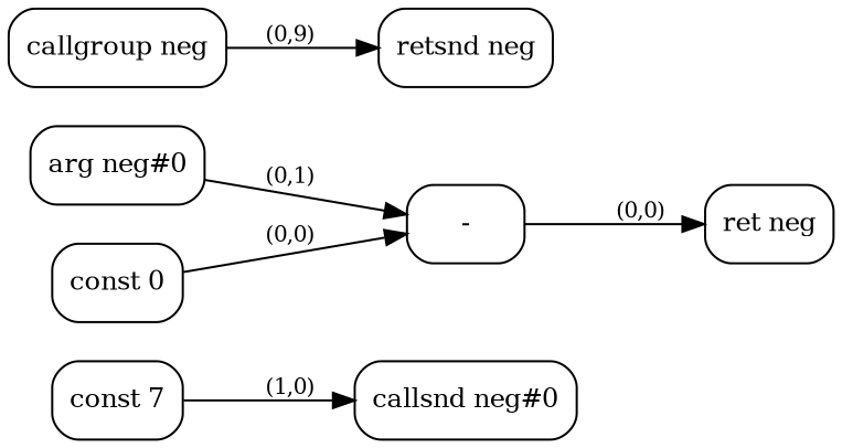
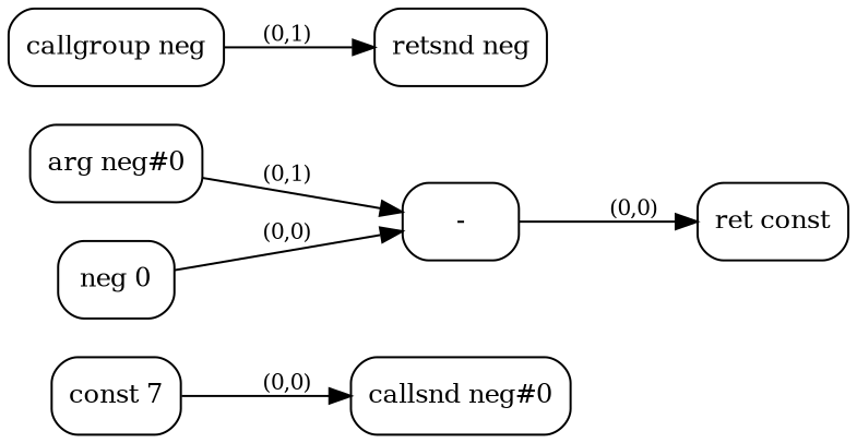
  digraph {
    rankdir=LR
    node [fontsize=12 shape=box style=rounded]
    edge [fontsize=10]
    n1 [label="const 7"]
    n2 [label="callsnd neg#0"]
    n3 [label="arg neg#0"]
    n4 [label="-"]
-   n5 [label="ret neg"]
-   n6 [label="const 0"]
+   n5 [label="ret const"]
+   n6 [label="neg 0"]
    n7 [label="callgroup neg"]
    n8 [label="retsnd neg"]
-   n1 -> n2 [label="(1,0)"]
+   n1 -> n2 [label="(0,0)"]
    n3 -> n4 [label="(0,1)"]
    n4 -> n5 [label="(0,0)"]
    n6 -> n4 [label="(0,0)"]
-   n7 -> n8 [label="(0,9)"]
+   n7 -> n8 [label="(0,1)"]
  }
